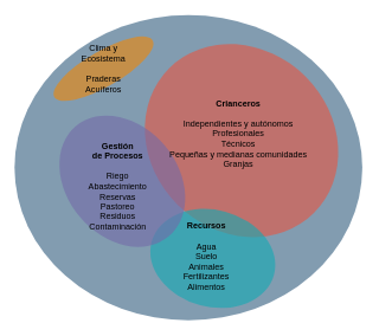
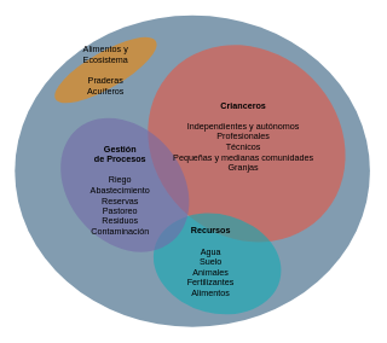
  <mxCell id="0" />
  <mxCell id="1" parent="0" />
  <mxCell id="2" value="" style="ellipse;whiteSpace=wrap;fillColor=#2F5B7C;opacity=60;strokeColor=none;html=1;" parent="1" vertex="1"><mxGeometry x="20" y="20.17" width="490" height="430.83" as="geometry" /></mxCell>
  <mxCell id="3" value="" style="ellipse;whiteSpace=wrap;rotation=-30;fillColor=#F08705;opacity=60;strokeColor=none;html=1;" parent="1" vertex="1"><mxGeometry x="65.36" y="71" width="160" height="50" as="geometry" /></mxCell>
  <mxCell id="4" value="" style="ellipse;whiteSpace=wrap;rotation=135;fillColor=#E85642;opacity=60;strokeColor=none;html=1;" parent="1" vertex="1"><mxGeometry x="212.15" y="53.11" width="255.36" height="288.54" as="geometry" /></mxCell>
  <mxCell id="5" value="" style="ellipse;whiteSpace=wrap;fillColor=#12AAB5;opacity=60;strokeColor=none;rotation=15;html=1;" parent="1" vertex="1"><mxGeometry x="210" y="295.28" width="178.64" height="136.52" as="geometry" /></mxCell>
  <mxCell id="6" value="" style="ellipse;whiteSpace=wrap;rotation=-40;fillColor=#736CA8;opacity=60;strokeColor=none;html=1;" parent="1" vertex="1"><mxGeometry x="93.68" y="153" width="156.32" height="203.33" as="geometry" /></mxCell>
- <mxCell id="7" value="&lt;div&gt;Clima y&lt;/div&gt;&lt;div&gt;Ecosistema&lt;br&gt;&lt;/div&gt;&lt;div&gt;&lt;br&gt;&lt;/div&gt;&lt;div&gt;Praderas&lt;/div&gt;&lt;div&gt;Acuíferos&lt;br&gt;&lt;/div&gt;" style="text;html=1;align=center;verticalAlign=middle;resizable=0;points=[];autosize=1;strokeColor=none;" vertex="1" parent="1"><mxGeometry x="105.36" y="56" width="80" height="80" as="geometry" /></mxCell>
+ <mxCell id="7" value="&lt;div&gt;Alimentos y&lt;/div&gt;&lt;div&gt;Ecosistema&lt;br&gt;&lt;/div&gt;&lt;div&gt;&lt;br&gt;&lt;/div&gt;&lt;div&gt;Praderas&lt;/div&gt;&lt;div&gt;Acuíferos&lt;br&gt;&lt;/div&gt;" style="text;html=1;align=center;verticalAlign=middle;resizable=0;points=[];autosize=1;strokeColor=none;" vertex="1" parent="1"><mxGeometry x="105.36" y="56" width="80" height="80" as="geometry" /></mxCell>
  <mxCell id="8" value="&lt;div&gt;&lt;b&gt;Recursos&lt;/b&gt;&lt;/div&gt;&lt;div&gt;&lt;b&gt;&lt;br&gt;&lt;/b&gt;&lt;/div&gt;&lt;div&gt;Agua&lt;/div&gt;&lt;div&gt;Suelo&lt;/div&gt;&lt;div&gt;Animales&lt;/div&gt;&lt;div&gt;Fertilizantes&lt;/div&gt;&lt;div&gt;Alimentos&lt;/div&gt;" style="text;html=1;align=center;verticalAlign=middle;resizable=0;points=[];autosize=1;strokeColor=none;" vertex="1" parent="1"><mxGeometry x="250" y="311" width="80" height="100" as="geometry" /></mxCell>
  <mxCell id="9" value="&lt;div&gt;&lt;b&gt;Gestión&lt;/b&gt;&lt;/div&gt;&lt;div&gt;&lt;b&gt;de Procesos&lt;br&gt;&lt;/b&gt;&lt;/div&gt;&lt;div&gt;&lt;b&gt;&lt;br&gt;&lt;/b&gt;&lt;/div&gt;&lt;div&gt;Riego&lt;/div&gt;&lt;div&gt;Abastecimiento&lt;/div&gt;&lt;div&gt;Reservas&lt;/div&gt;&lt;div&gt;Pastoreo&lt;/div&gt;&lt;div&gt;Residuos&lt;/div&gt;&lt;div&gt;Contaminación&lt;br&gt;&lt;/div&gt;" style="text;html=1;align=center;verticalAlign=middle;resizable=0;points=[];autosize=1;strokeColor=none;" vertex="1" parent="1"><mxGeometry x="115.42" y="197.06" width="100" height="130" as="geometry" /></mxCell>
  <mxCell id="10" value="&lt;b&gt;Crianceros&lt;/b&gt;&lt;div&gt;&lt;b&gt;&lt;br&gt;&lt;/b&gt;&lt;/div&gt;&lt;div&gt;Independientes y autónomos&lt;/div&gt;&lt;div&gt;Profesionales&lt;/div&gt;&lt;div&gt;Técnicos&lt;/div&gt;&lt;div&gt;Pequeñas y medianas comunidades&lt;/div&gt;&lt;div&gt;Granjas&lt;/div&gt;&lt;div&gt;&lt;br&gt;&lt;/div&gt;" style="text;html=1;align=center;verticalAlign=middle;resizable=0;points=[];autosize=1;strokeColor=none;" vertex="1" parent="1"><mxGeometry x="225.36" y="135" width="220" height="120" as="geometry" /></mxCell>
